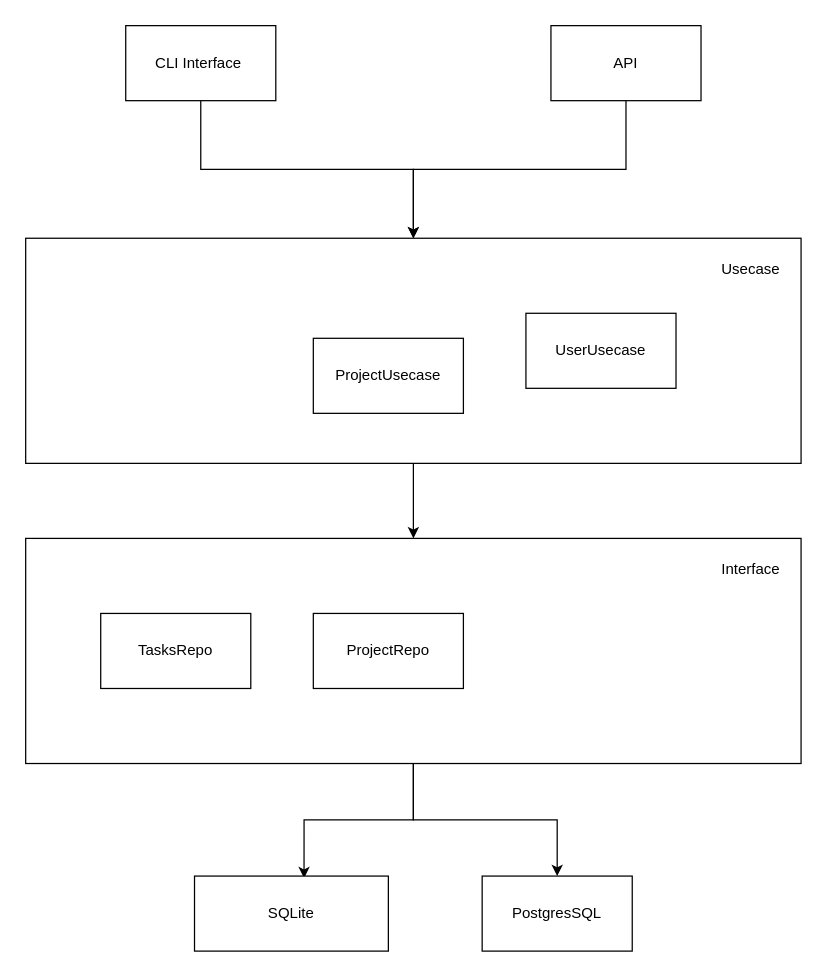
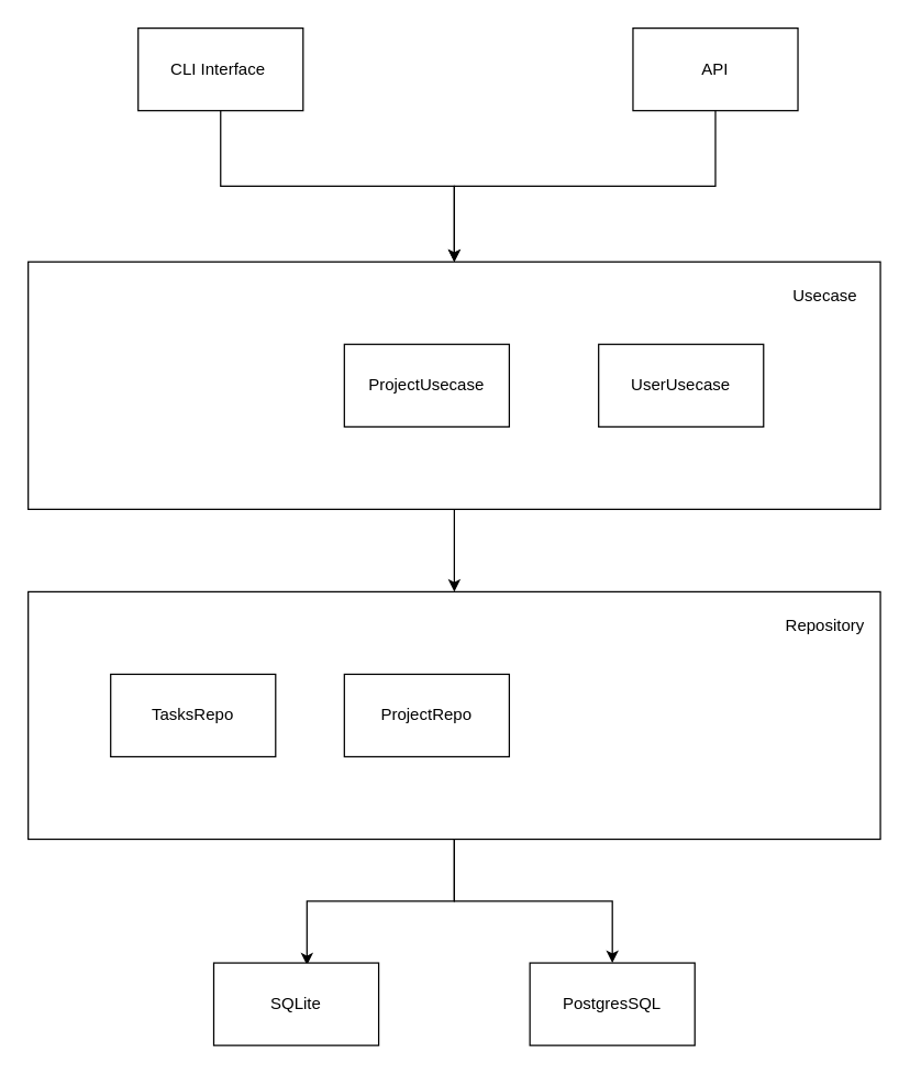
  <mxCell id="0" />
  <mxCell id="1" parent="0" />
  <mxCell id="2" style="edgeStyle=orthogonalEdgeStyle;rounded=0;orthogonalLoop=1;jettySize=auto;html=1;" edge="1" parent="1" source="3" target="7"><mxGeometry relative="1" as="geometry" /></mxCell>
  <mxCell id="3" value="CLI Interface&amp;nbsp;" style="rounded=0;whiteSpace=wrap;html=1;" vertex="1" parent="1"><mxGeometry x="100" y="20" width="120" height="60" as="geometry" /></mxCell>
  <mxCell id="4" style="edgeStyle=orthogonalEdgeStyle;rounded=0;orthogonalLoop=1;jettySize=auto;html=1;" edge="1" parent="1" source="5" target="7"><mxGeometry relative="1" as="geometry" /></mxCell>
- <mxCell id="5" value="API" style="rounded=0;whiteSpace=wrap;html=1;" vertex="1" parent="1"><mxGeometry x="440" y="20" width="120" height="60" as="geometry" /></mxCell>
+ <mxCell id="5" value="API" style="rounded=0;whiteSpace=wrap;html=1;" vertex="1" parent="1"><mxGeometry x="460" y="20" width="120" height="60" as="geometry" /></mxCell>
  <mxCell id="6" style="edgeStyle=orthogonalEdgeStyle;rounded=0;orthogonalLoop=1;jettySize=auto;html=1;entryX=0.5;entryY=0;entryDx=0;entryDy=0;" edge="1" parent="1" source="7" target="13"><mxGeometry relative="1" as="geometry" /></mxCell>
  <mxCell id="7" value="" style="rounded=0;whiteSpace=wrap;html=1;" vertex="1" parent="1"><mxGeometry x="20" y="190" width="620" height="180" as="geometry" /></mxCell>
- <mxCell id="8" value="ProjectUsecase" style="rounded=0;whiteSpace=wrap;html=1;" vertex="1" parent="1"><mxGeometry x="250" y="270" width="120" height="60" as="geometry" /></mxCell>
- <mxCell id="9" value="UserUsecase" style="rounded=0;whiteSpace=wrap;html=1;" vertex="1" parent="1"><mxGeometry x="420" y="250" width="120" height="60" as="geometry" /></mxCell>
+ <mxCell id="8" value="ProjectUsecase" style="rounded=0;whiteSpace=wrap;html=1;" vertex="1" parent="1"><mxGeometry x="250" y="250" width="120" height="60" as="geometry" /></mxCell>
+ <mxCell id="9" value="UserUsecase" style="rounded=0;whiteSpace=wrap;html=1;" vertex="1" parent="1"><mxGeometry x="435" y="250" width="120" height="60" as="geometry" /></mxCell>
  <mxCell id="10" value="Usecase" style="text;html=1;strokeColor=none;fillColor=none;align=center;verticalAlign=middle;whiteSpace=wrap;rounded=0;" vertex="1" parent="1"><mxGeometry x="570" y="200" width="60" height="30" as="geometry" /></mxCell>
  <mxCell id="11" style="edgeStyle=orthogonalEdgeStyle;rounded=0;orthogonalLoop=1;jettySize=auto;html=1;entryX=0.565;entryY=0.028;entryDx=0;entryDy=0;entryPerimeter=0;" edge="1" parent="1" source="13" target="17"><mxGeometry relative="1" as="geometry" /></mxCell>
  <mxCell id="12" style="edgeStyle=orthogonalEdgeStyle;rounded=0;orthogonalLoop=1;jettySize=auto;html=1;entryX=0.5;entryY=0;entryDx=0;entryDy=0;" edge="1" parent="1" source="13" target="18"><mxGeometry relative="1" as="geometry" /></mxCell>
  <mxCell id="13" value="" style="rounded=0;whiteSpace=wrap;html=1;" vertex="1" parent="1"><mxGeometry x="20" y="430" width="620" height="180" as="geometry" /></mxCell>
  <mxCell id="14" value="TasksRepo" style="rounded=0;whiteSpace=wrap;html=1;" vertex="1" parent="1"><mxGeometry x="80" y="490" width="120" height="60" as="geometry" /></mxCell>
  <mxCell id="15" value="ProjectRepo" style="rounded=0;whiteSpace=wrap;html=1;" vertex="1" parent="1"><mxGeometry x="250" y="490" width="120" height="60" as="geometry" /></mxCell>
- <mxCell id="16" value="Interface" style="text;html=1;strokeColor=none;fillColor=none;align=center;verticalAlign=middle;whiteSpace=wrap;rounded=0;" vertex="1" parent="1"><mxGeometry x="570" y="440" width="60" height="30" as="geometry" /></mxCell>
- <mxCell id="17" value="SQLite" style="rounded=0;whiteSpace=wrap;html=1;" vertex="1" parent="1"><mxGeometry x="155" y="700" width="155" height="60" as="geometry" /></mxCell>
+ <mxCell id="16" value="Repository" style="text;html=1;strokeColor=none;fillColor=none;align=center;verticalAlign=middle;whiteSpace=wrap;rounded=0;" vertex="1" parent="1"><mxGeometry x="570" y="440" width="60" height="30" as="geometry" /></mxCell>
+ <mxCell id="17" value="SQLite" style="rounded=0;whiteSpace=wrap;html=1;" vertex="1" parent="1"><mxGeometry x="155" y="700" width="120" height="60" as="geometry" /></mxCell>
  <mxCell id="18" value="PostgresSQL" style="rounded=0;whiteSpace=wrap;html=1;" vertex="1" parent="1"><mxGeometry x="385" y="700" width="120" height="60" as="geometry" /></mxCell>
